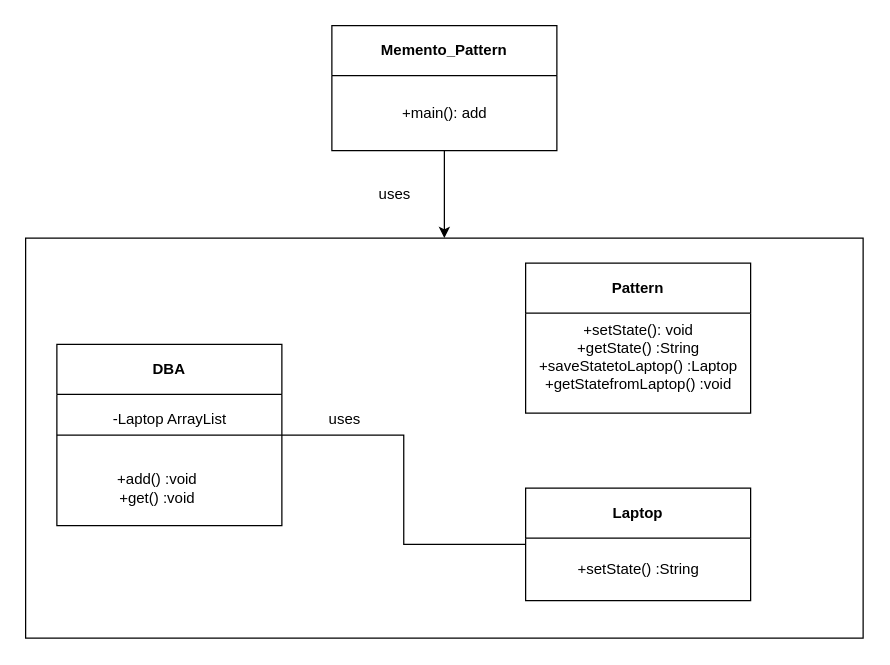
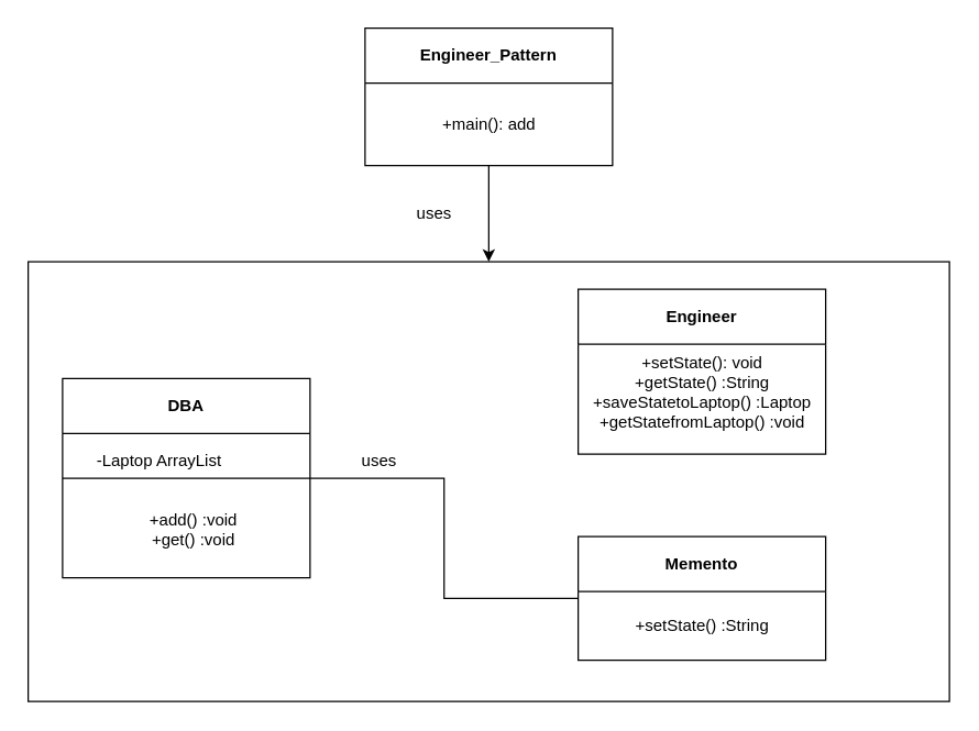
  <mxCell id="0" />
  <mxCell id="1" parent="0" />
  <mxCell id="2" value="" style="rounded=0;whiteSpace=wrap;html=1;" parent="1" vertex="1"><mxGeometry x="20" y="190" width="670" height="320" as="geometry" /></mxCell>
  <mxCell id="3" style="edgeStyle=orthogonalEdgeStyle;rounded=0;orthogonalLoop=1;jettySize=auto;html=1;exitX=0.5;exitY=1;exitDx=0;exitDy=0;" parent="1" source="4" target="2" edge="1"><mxGeometry relative="1" as="geometry" /></mxCell>
- <mxCell id="4" value="Memento_Pattern" style="swimlane;whiteSpace=wrap;html=1;startSize=40;" parent="1" vertex="1"><mxGeometry x="265" y="20" width="180" height="100" as="geometry" /></mxCell>
+ <mxCell id="4" value="Engineer_Pattern" style="swimlane;whiteSpace=wrap;html=1;startSize=40;" parent="1" vertex="1"><mxGeometry x="265" y="20" width="180" height="100" as="geometry" /></mxCell>
  <mxCell id="5" value="+main(): add" style="text;html=1;align=center;verticalAlign=middle;resizable=0;points=[];autosize=1;strokeColor=none;fillColor=none;" parent="4" vertex="1"><mxGeometry x="45" y="55" width="90" height="30" as="geometry" /></mxCell>
  <mxCell id="6" value="DBA" style="swimlane;whiteSpace=wrap;html=1;startSize=40;" parent="1" vertex="1"><mxGeometry x="45" y="275" width="180" height="145" as="geometry" /></mxCell>
- <mxCell id="7" value="Pattern" style="swimlane;whiteSpace=wrap;html=1;startSize=40;" parent="1" vertex="1"><mxGeometry x="420" y="210" width="180" height="120" as="geometry" /></mxCell>
+ <mxCell id="7" value="Engineer" style="swimlane;whiteSpace=wrap;html=1;startSize=40;" parent="1" vertex="1"><mxGeometry x="420" y="210" width="180" height="120" as="geometry" /></mxCell>
  <mxCell id="8" value="+setState(): void&lt;div&gt;+getState() :String&lt;/div&gt;&lt;div&gt;+saveStatetoLaptop() :Laptop&lt;/div&gt;&lt;div&gt;+getStatefromLaptop() :void&lt;/div&gt;" style="text;html=1;align=center;verticalAlign=middle;resizable=0;points=[];autosize=1;strokeColor=none;fillColor=none;" parent="7" vertex="1"><mxGeometry y="40" width="180" height="70" as="geometry" /></mxCell>
  <mxCell id="9" value="uses" style="text;html=1;align=center;verticalAlign=middle;resizable=0;points=[];autosize=1;strokeColor=none;fillColor=none;rotation=0;" parent="1" vertex="1"><mxGeometry x="290" y="140" width="50" height="30" as="geometry" /></mxCell>
  <mxCell id="10" style="edgeStyle=orthogonalEdgeStyle;rounded=0;orthogonalLoop=1;jettySize=auto;html=1;exitX=0;exitY=0.5;exitDx=0;exitDy=0;entryX=1;entryY=0.5;entryDx=0;entryDy=0;endArrow=none;" edge="1" parent="1" source="11" target="6"><mxGeometry relative="1" as="geometry" /></mxCell>
- <mxCell id="11" value="Laptop" style="swimlane;whiteSpace=wrap;html=1;startSize=40;" vertex="1" parent="1"><mxGeometry x="420" y="390" width="180" height="90" as="geometry" /></mxCell>
+ <mxCell id="11" value="Memento" style="swimlane;whiteSpace=wrap;html=1;startSize=40;" vertex="1" parent="1"><mxGeometry x="420" y="390" width="180" height="90" as="geometry" /></mxCell>
  <mxCell id="12" value="+setState() :String" style="text;html=1;align=center;verticalAlign=middle;resizable=0;points=[];autosize=1;strokeColor=none;fillColor=none;" vertex="1" parent="11"><mxGeometry x="30" y="50" width="120" height="30" as="geometry" /></mxCell>
  <mxCell id="13" value="" style="endArrow=none;html=1;rounded=0;exitX=0;exitY=0.5;exitDx=0;exitDy=0;entryX=1;entryY=0.5;entryDx=0;entryDy=0;" edge="1" parent="1" source="6" target="6"><mxGeometry width="50" height="50" relative="1" as="geometry"><mxPoint x="240" y="380" as="sourcePoint" /><mxPoint x="290" y="330" as="targetPoint" /></mxGeometry></mxCell>
- <mxCell id="14" value="-Laptop ArrayList" style="text;html=1;align=center;verticalAlign=middle;resizable=0;points=[];autosize=1;strokeColor=none;fillColor=none;" vertex="1" parent="1"><mxGeometry x="80" y="320" width="110" height="30" as="geometry" /></mxCell>
- <mxCell id="15" value="+add() :void&lt;div&gt;+get() :void&lt;/div&gt;" style="text;html=1;align=center;verticalAlign=middle;resizable=0;points=[];autosize=1;strokeColor=none;fillColor=none;" vertex="1" parent="1"><mxGeometry x="80" y="370" width="90" height="40" as="geometry" /></mxCell>
+ <mxCell id="14" value="-Laptop ArrayList" style="text;html=1;align=center;verticalAlign=middle;resizable=0;points=[];autosize=1;strokeColor=none;fillColor=none;" vertex="1" parent="1"><mxGeometry x="60" y="320" width="110" height="30" as="geometry" /></mxCell>
+ <mxCell id="15" value="+add() :void&lt;div&gt;+get() :void&lt;/div&gt;" style="text;html=1;align=center;verticalAlign=middle;resizable=0;points=[];autosize=1;strokeColor=none;fillColor=none;" vertex="1" parent="1"><mxGeometry x="95" y="365" width="90" height="40" as="geometry" /></mxCell>
  <mxCell id="16" value="uses" style="text;html=1;align=center;verticalAlign=middle;resizable=0;points=[];autosize=1;strokeColor=none;fillColor=none;" vertex="1" parent="1"><mxGeometry x="250" y="320" width="50" height="30" as="geometry" /></mxCell>
